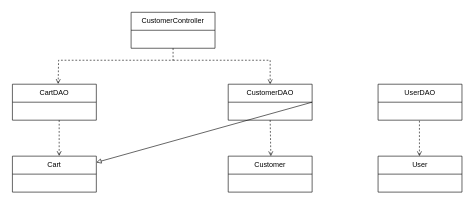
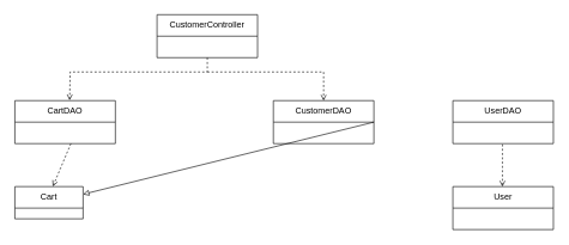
  <mxCell id="0" />
  <mxCell id="1" parent="0" />
  <mxCell id="2" value="CustomerController" style="swimlane;fontStyle=0;childLayout=stackLayout;horizontal=1;startSize=30;horizontalStack=0;resizeParent=1;resizeParentMax=0;resizeLast=0;collapsible=1;marginBottom=0;whiteSpace=wrap;html=1;" parent="1" vertex="1"><mxGeometry x="218" y="20" width="140" height="60" as="geometry" /></mxCell>
  <mxCell id="3" value="CartDAO" style="swimlane;fontStyle=0;childLayout=stackLayout;horizontal=1;startSize=30;horizontalStack=0;resizeParent=1;resizeParentMax=0;resizeLast=0;collapsible=1;marginBottom=0;whiteSpace=wrap;html=1;" parent="1" vertex="1"><mxGeometry x="20" y="140" width="140" height="60" as="geometry" /></mxCell>
- <mxCell id="4" value="Cart" style="swimlane;fontStyle=0;childLayout=stackLayout;horizontal=1;startSize=30;horizontalStack=0;resizeParent=1;resizeParentMax=0;resizeLast=0;collapsible=1;marginBottom=0;whiteSpace=wrap;html=1;" vertex="1" parent="1"><mxGeometry x="20" y="260" width="140" height="60" as="geometry" /></mxCell>
+ <mxCell id="4" value="Cart" style="swimlane;fontStyle=0;childLayout=stackLayout;horizontal=1;startSize=30;horizontalStack=0;resizeParent=1;resizeParentMax=0;resizeLast=0;collapsible=1;marginBottom=0;whiteSpace=wrap;html=1;" vertex="1" parent="1"><mxGeometry x="20" y="260" width="95" height="45" as="geometry" /></mxCell>
  <mxCell id="5" value="CustomerDAO" style="swimlane;fontStyle=0;childLayout=stackLayout;horizontal=1;startSize=30;horizontalStack=0;resizeParent=1;resizeParentMax=0;resizeLast=0;collapsible=1;marginBottom=0;whiteSpace=wrap;html=1;" vertex="1" parent="1"><mxGeometry x="380" y="140" width="140" height="60" as="geometry" /></mxCell>
- <mxCell id="6" value="Customer" style="swimlane;fontStyle=0;childLayout=stackLayout;horizontal=1;startSize=30;horizontalStack=0;resizeParent=1;resizeParentMax=0;resizeLast=0;collapsible=1;marginBottom=0;whiteSpace=wrap;html=1;" vertex="1" parent="1"><mxGeometry x="380" y="260" width="140" height="60" as="geometry" /></mxCell>
  <mxCell id="7" value="UserDAO" style="swimlane;fontStyle=0;childLayout=stackLayout;horizontal=1;startSize=30;horizontalStack=0;resizeParent=1;resizeParentMax=0;resizeLast=0;collapsible=1;marginBottom=0;whiteSpace=wrap;html=1;" vertex="1" parent="1"><mxGeometry x="630" y="140" width="140" height="60" as="geometry" /></mxCell>
  <mxCell id="8" value="User" style="swimlane;fontStyle=0;childLayout=stackLayout;horizontal=1;startSize=30;horizontalStack=0;resizeParent=1;resizeParentMax=0;resizeLast=0;collapsible=1;marginBottom=0;whiteSpace=wrap;html=1;" vertex="1" parent="1"><mxGeometry x="630" y="260" width="140" height="60" as="geometry" /></mxCell>
  <mxCell id="9" value="" style="endArrow=open;html=1;rounded=0;exitX=0.5;exitY=1;exitDx=0;exitDy=0;entryX=0.545;entryY=-0.008;entryDx=0;entryDy=0;entryPerimeter=0;endFill=0;dashed=1;" edge="1" parent="1" source="2" target="3"><mxGeometry width="50" height="50" relative="1" as="geometry"><mxPoint x="288" y="180" as="sourcePoint" /><mxPoint x="338" y="130" as="targetPoint" /><Array as="points"><mxPoint x="288" y="100" /><mxPoint x="97" y="100" /></Array></mxGeometry></mxCell>
  <mxCell id="10" value="" style="endArrow=open;html=1;rounded=0;entryX=0.5;entryY=0;entryDx=0;entryDy=0;endFill=0;dashed=1;" edge="1" parent="1" target="5"><mxGeometry width="50" height="50" relative="1" as="geometry"><mxPoint x="288" y="100" as="sourcePoint" /><mxPoint x="148" y="198.5" as="targetPoint" /><Array as="points"><mxPoint x="450" y="100" /></Array></mxGeometry></mxCell>
  <mxCell id="11" value="" style="endArrow=open;html=1;rounded=0;entryX=0.557;entryY=-0.006;entryDx=0;entryDy=0;entryPerimeter=0;endFill=0;dashed=1;" edge="1" parent="1" target="4"><mxGeometry width="50" height="50" relative="1" as="geometry"><mxPoint x="98" y="200" as="sourcePoint" /><mxPoint x="-112" y="280" as="targetPoint" /><Array as="points" /></mxGeometry></mxCell>
- <mxCell id="12" value="" style="endArrow=open;html=1;rounded=0;entryX=0.508;entryY=0;entryDx=0;entryDy=0;endFill=0;dashed=1;exitX=0.5;exitY=1;exitDx=0;exitDy=0;entryPerimeter=0;" edge="1" parent="1" source="5" target="6"><mxGeometry width="50" height="50" relative="1" as="geometry"><mxPoint x="448" y="200" as="sourcePoint" /><mxPoint x="450.08" y="259.4" as="targetPoint" /><Array as="points" /></mxGeometry></mxCell>
  <mxCell id="13" value="" style="endArrow=block;html=1;rounded=0;exitX=1;exitY=0.5;exitDx=0;exitDy=0;endFill=0;" edge="1" parent="1" source="5" target="4"><mxGeometry width="50" height="50" relative="1" as="geometry"><mxPoint x="538" y="195" as="sourcePoint" /><mxPoint x="588" y="145" as="targetPoint" /></mxGeometry></mxCell>
  <mxCell id="14" value="" style="endArrow=open;html=1;rounded=0;entryX=0.572;entryY=-0.01;entryDx=0;entryDy=0;entryPerimeter=0;endFill=0;dashed=1;" edge="1" parent="1"><mxGeometry width="50" height="50" relative="1" as="geometry"><mxPoint x="699" y="201" as="sourcePoint" /><mxPoint x="699" y="260" as="targetPoint" /><Array as="points" /></mxGeometry></mxCell>
